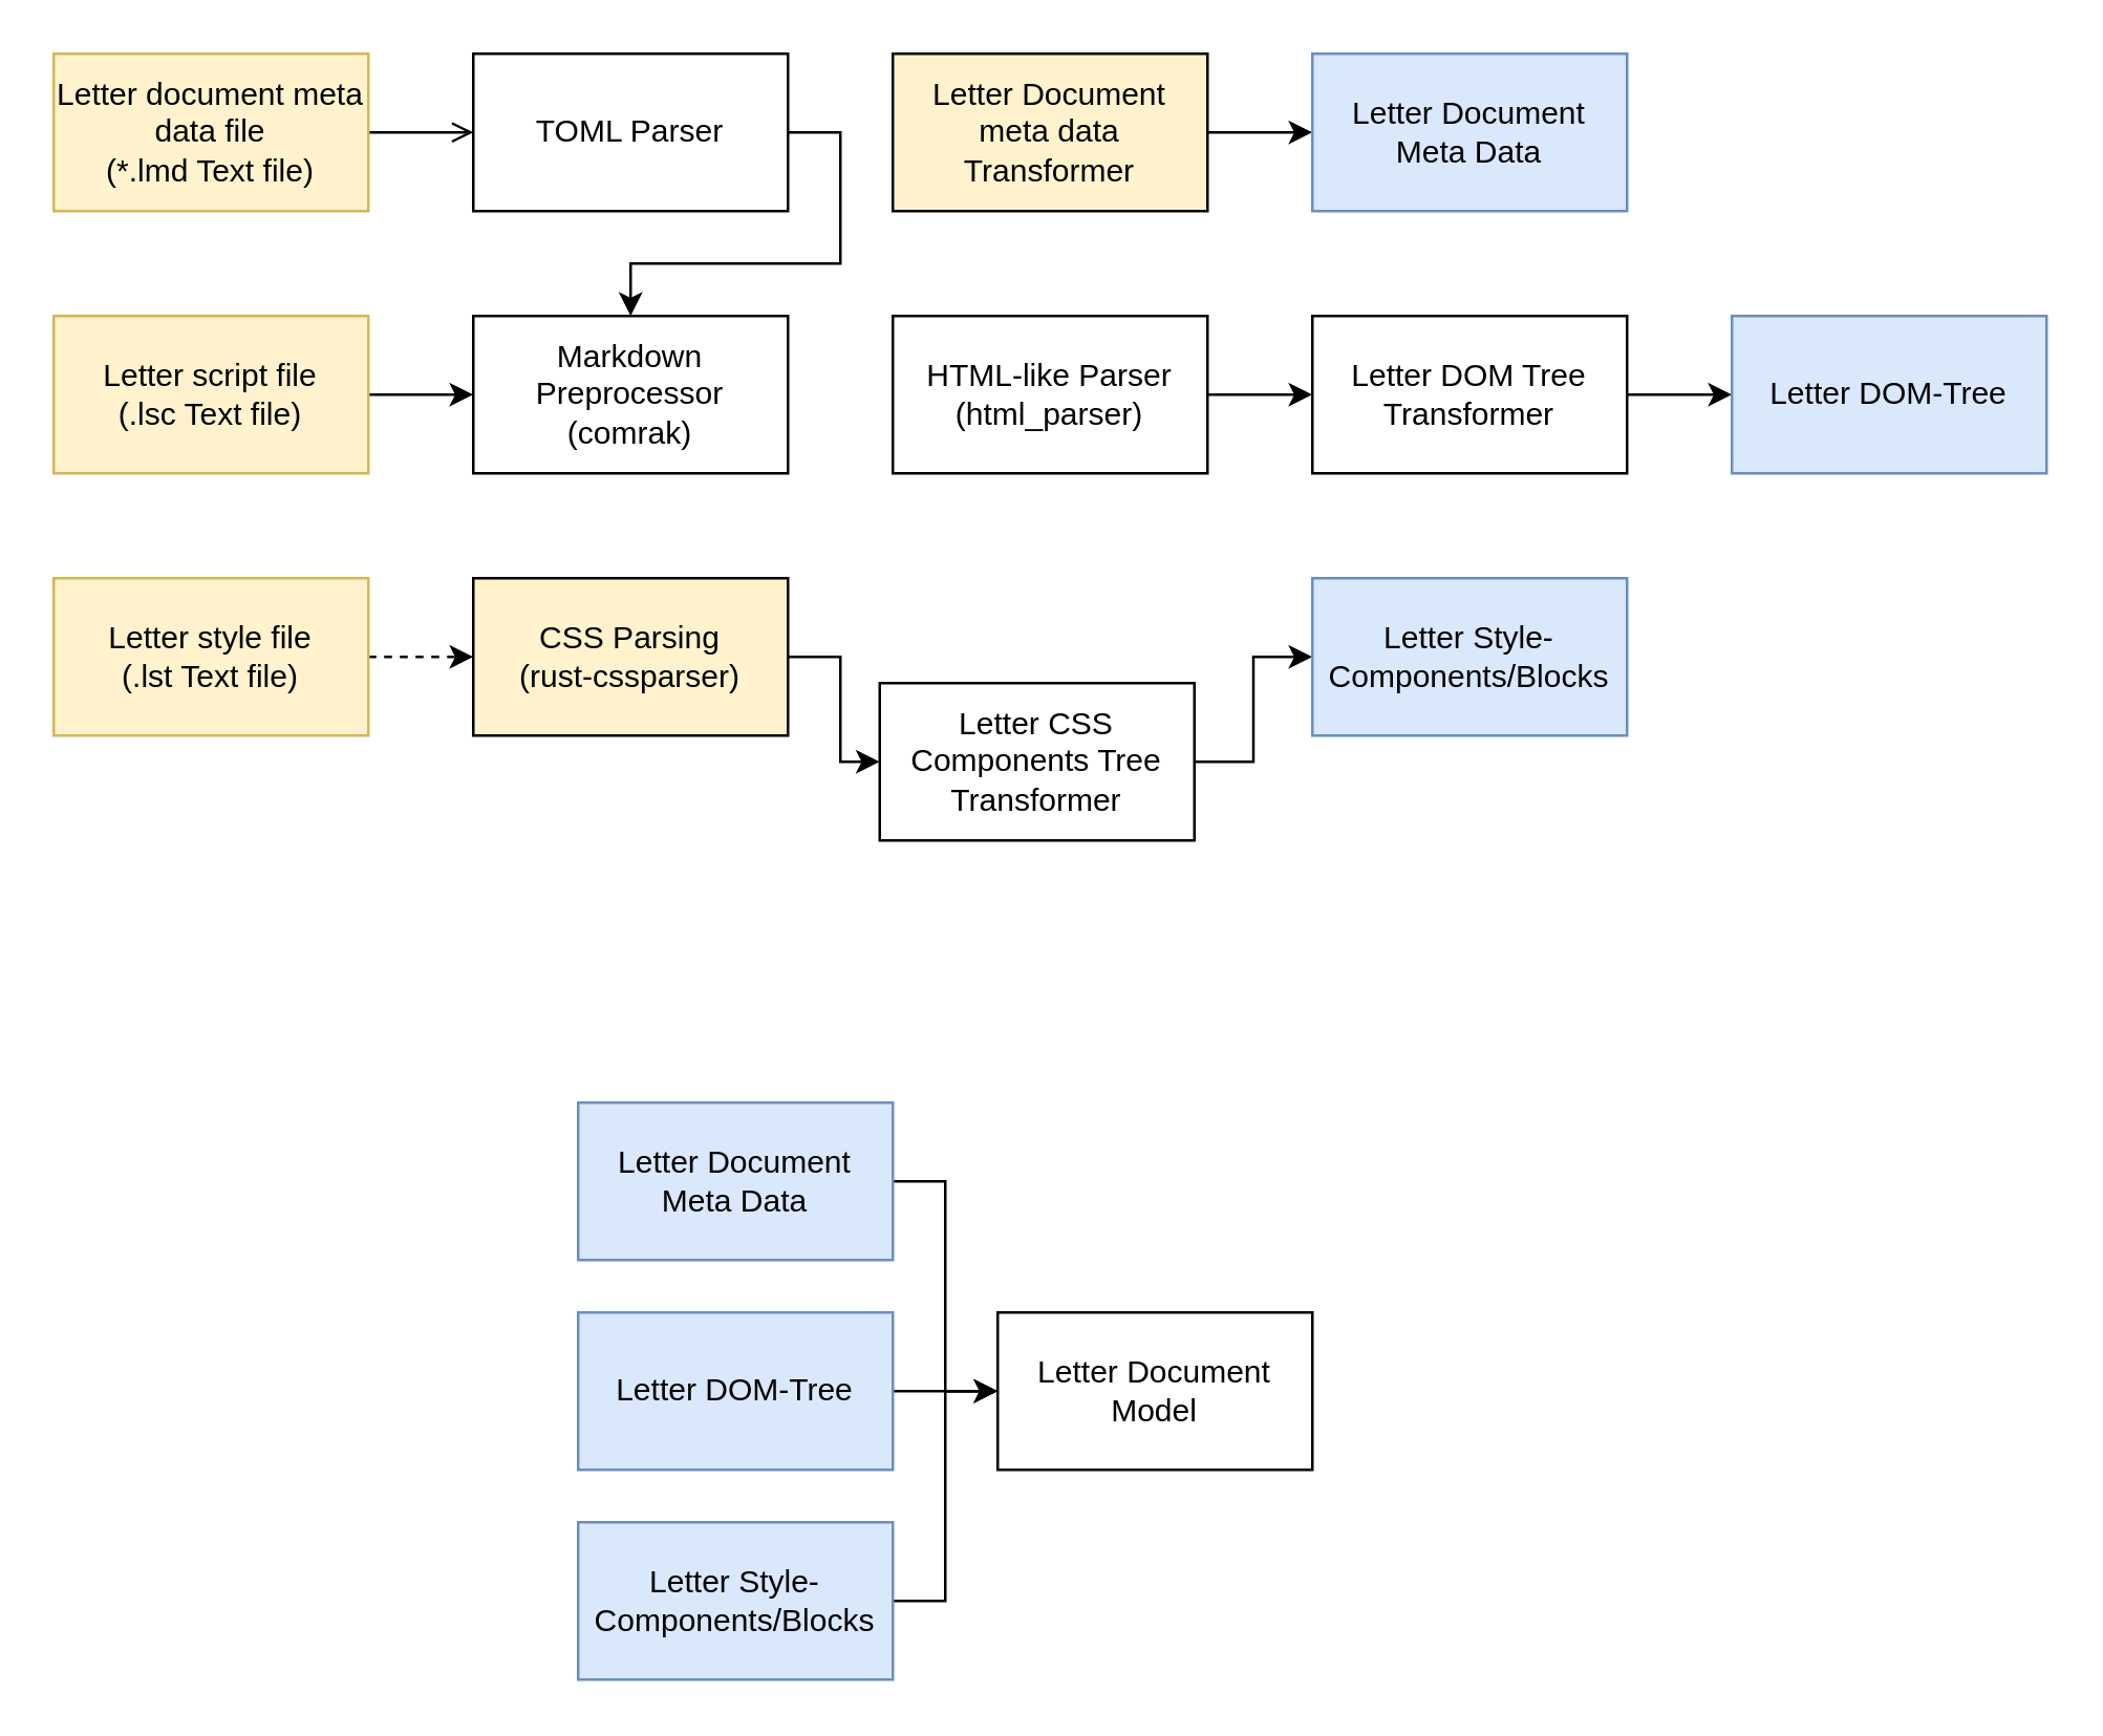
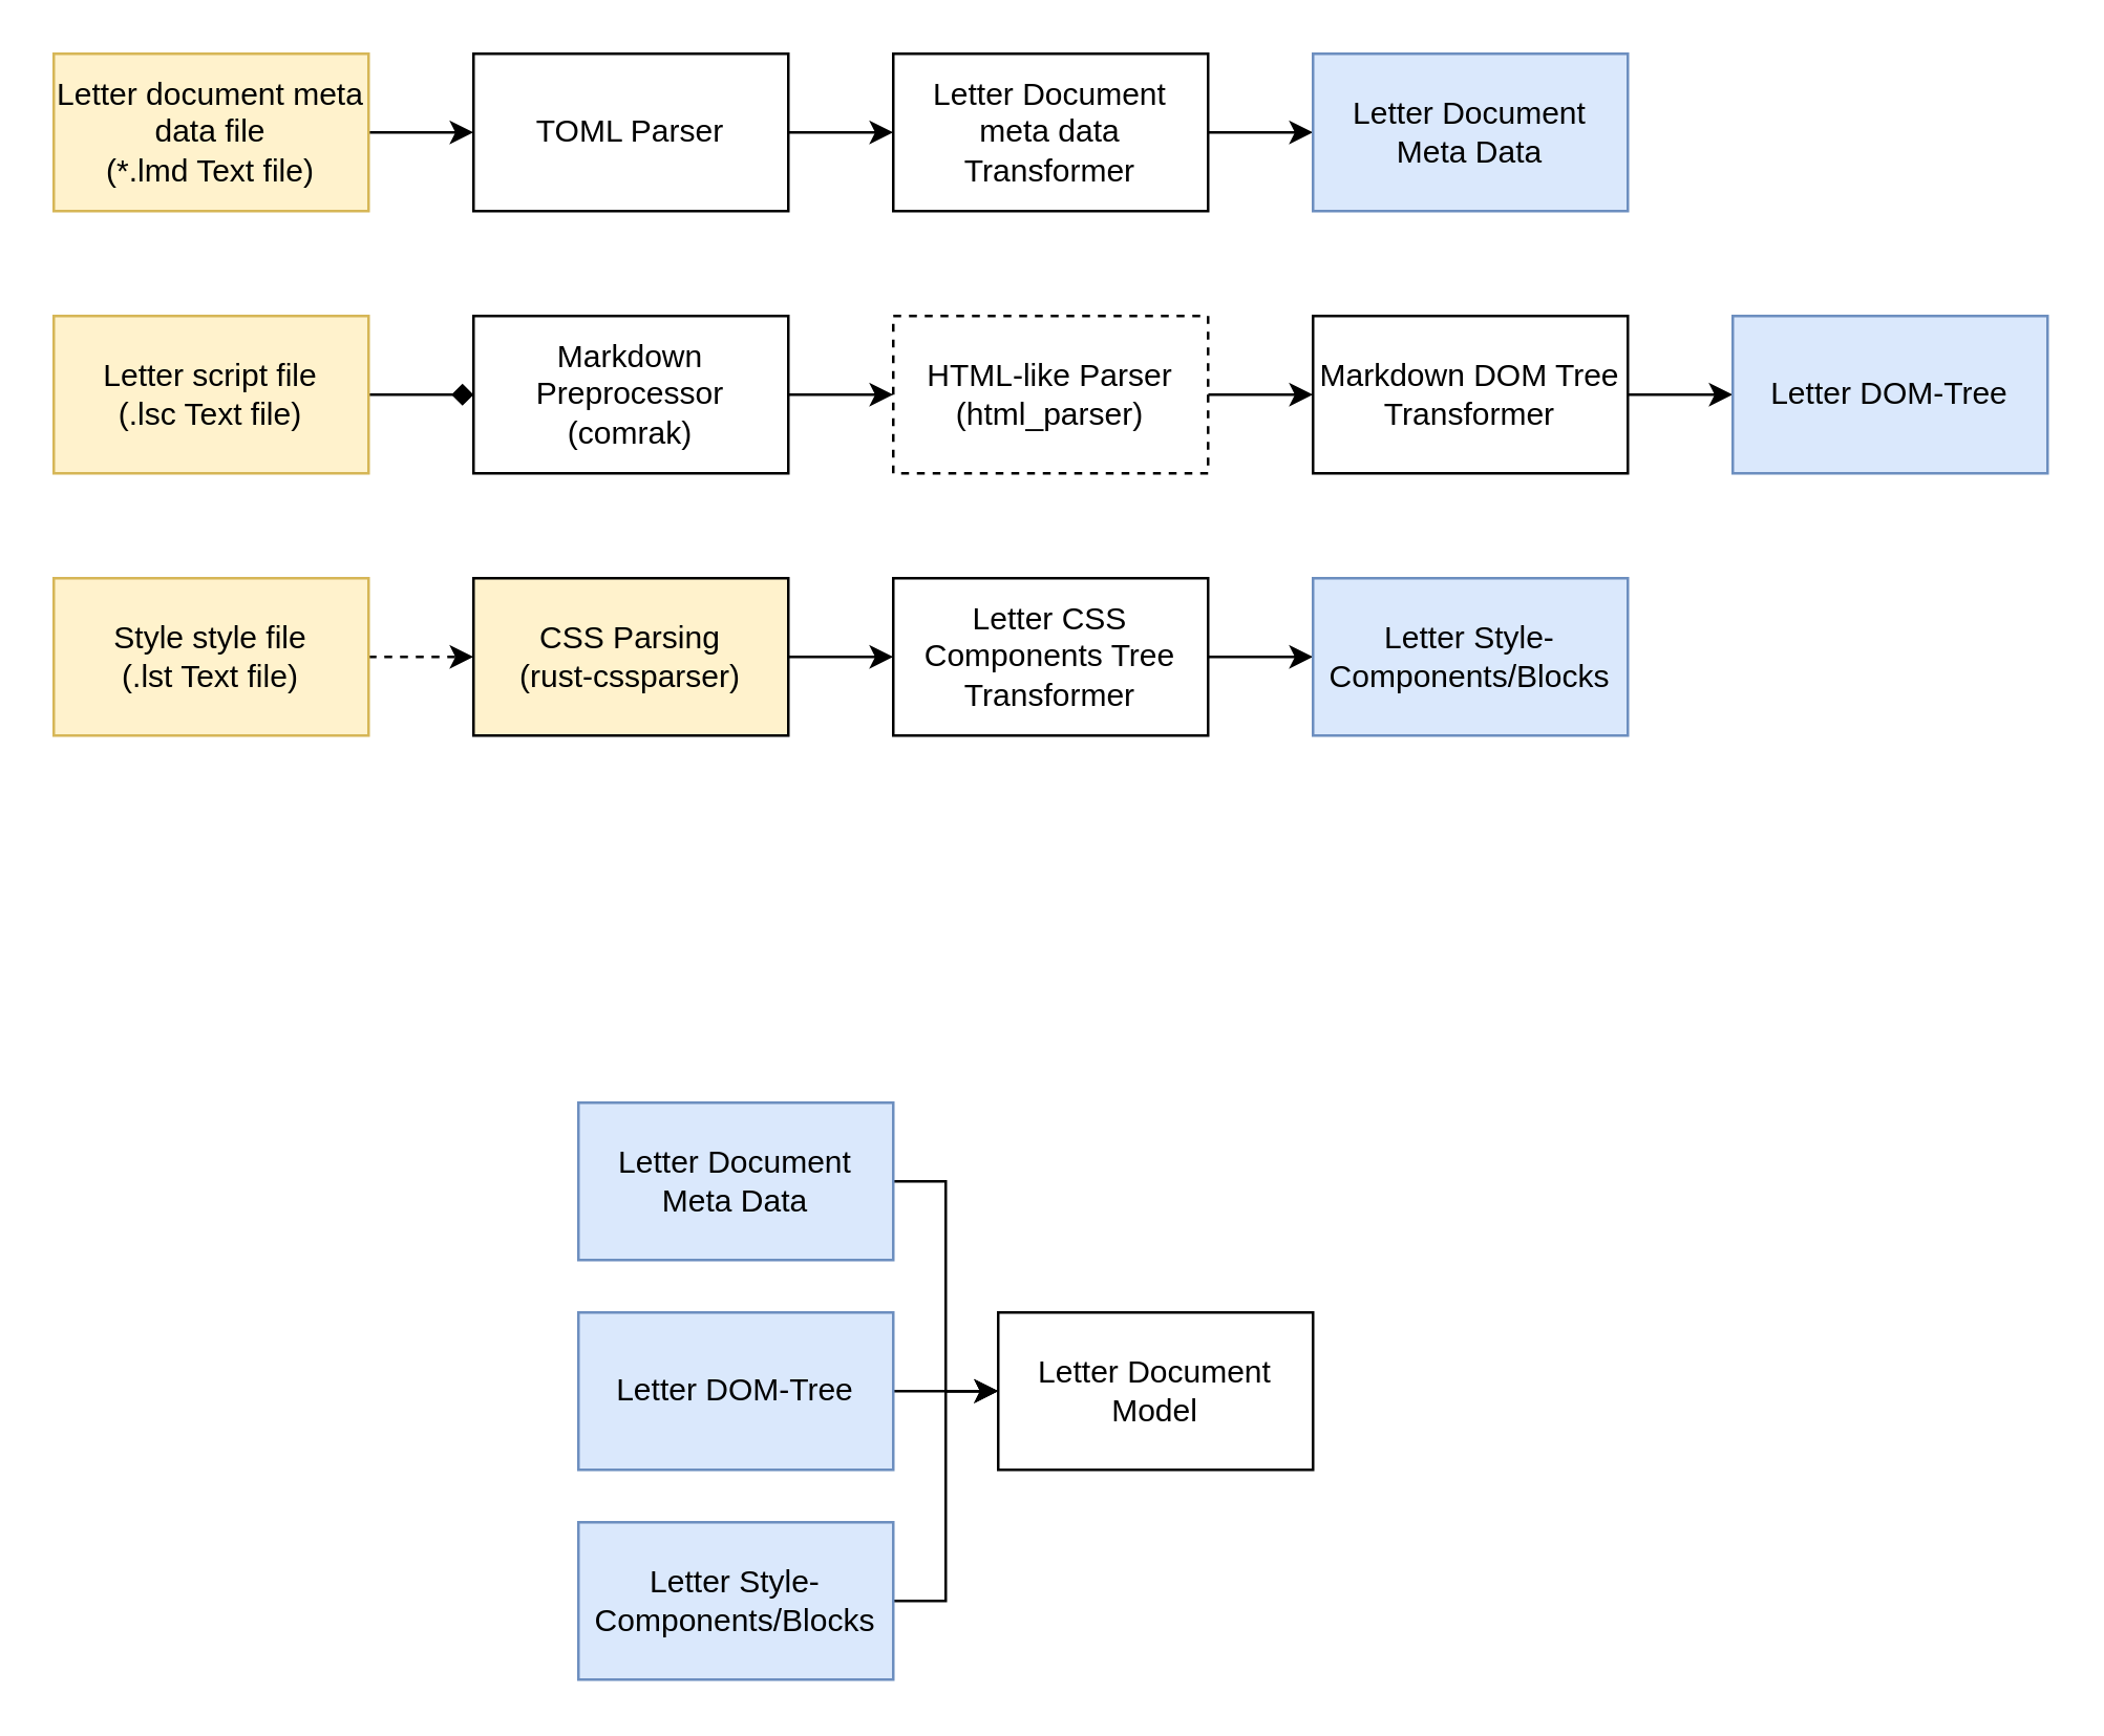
  <mxCell id="0" />
  <mxCell id="1" parent="0" />
- <mxCell id="2" style="edgeStyle=orthogonalEdgeStyle;rounded=0;orthogonalLoop=1;jettySize=auto;html=1;exitX=1;exitY=0.5;exitDx=0;exitDy=0;entryX=0;entryY=0.5;entryDx=0;entryDy=0;" edge="1" parent="1" source="3" target="5"><mxGeometry relative="1" as="geometry" /></mxCell>
+ <mxCell id="2" style="edgeStyle=orthogonalEdgeStyle;rounded=0;orthogonalLoop=1;jettySize=auto;html=1;exitX=1;exitY=0.5;exitDx=0;exitDy=0;entryX=0;entryY=0.5;entryDx=0;entryDy=0;endArrow=diamond;" edge="1" parent="1" source="3" target="5"><mxGeometry relative="1" as="geometry" /></mxCell>
  <mxCell id="3" value="Letter script file&lt;br&gt;(.lsc Text file)" style="rounded=0;whiteSpace=wrap;html=1;fillColor=#fff2cc;strokeColor=#d6b656;" vertex="1" parent="1"><mxGeometry x="20" y="120" width="120" height="60" as="geometry" /></mxCell>
+ <mxCell id="4" style="edgeStyle=orthogonalEdgeStyle;rounded=0;orthogonalLoop=1;jettySize=auto;html=1;exitX=1;exitY=0.5;exitDx=0;exitDy=0;entryX=0;entryY=0.5;entryDx=0;entryDy=0;" edge="1" parent="1" source="5" target="7"><mxGeometry relative="1" as="geometry" /></mxCell>
  <mxCell id="5" value="Markdown Preprocessor (comrak)" style="rounded=0;whiteSpace=wrap;html=1;" vertex="1" parent="1"><mxGeometry x="180" y="120" width="120" height="60" as="geometry" /></mxCell>
  <mxCell id="6" style="edgeStyle=orthogonalEdgeStyle;rounded=0;orthogonalLoop=1;jettySize=auto;html=1;exitX=1;exitY=0.5;exitDx=0;exitDy=0;entryX=0;entryY=0.5;entryDx=0;entryDy=0;" edge="1" parent="1" source="7" target="9"><mxGeometry relative="1" as="geometry" /></mxCell>
- <mxCell id="7" value="HTML-like Parser (html_parser)" style="rounded=0;whiteSpace=wrap;html=1;" vertex="1" parent="1"><mxGeometry x="340" y="120" width="120" height="60" as="geometry" /></mxCell>
+ <mxCell id="7" value="HTML-like Parser (html_parser)" style="rounded=0;whiteSpace=wrap;html=1;dashed=1;" vertex="1" parent="1"><mxGeometry x="340" y="120" width="120" height="60" as="geometry" /></mxCell>
  <mxCell id="8" style="edgeStyle=orthogonalEdgeStyle;rounded=0;orthogonalLoop=1;jettySize=auto;html=1;exitX=1;exitY=0.5;exitDx=0;exitDy=0;entryX=0;entryY=0.5;entryDx=0;entryDy=0;" edge="1" parent="1" source="9" target="18"><mxGeometry relative="1" as="geometry" /></mxCell>
- <mxCell id="9" value="Letter DOM Tree Transformer" style="rounded=0;whiteSpace=wrap;html=1;" vertex="1" parent="1"><mxGeometry x="500" y="120" width="120" height="60" as="geometry" /></mxCell>
+ <mxCell id="9" value="Markdown DOM Tree Transformer" style="rounded=0;whiteSpace=wrap;html=1;" vertex="1" parent="1"><mxGeometry x="500" y="120" width="120" height="60" as="geometry" /></mxCell>
  <mxCell id="10" value="Letter Document Model" style="rounded=0;whiteSpace=wrap;html=1;" vertex="1" parent="1"><mxGeometry x="380" y="500" width="120" height="60" as="geometry" /></mxCell>
  <mxCell id="11" style="edgeStyle=orthogonalEdgeStyle;rounded=0;orthogonalLoop=1;jettySize=auto;html=1;exitX=1;exitY=0.5;exitDx=0;exitDy=0;entryX=0;entryY=0.5;entryDx=0;entryDy=0;dashed=1;" edge="1" source="12" target="14" parent="1"><mxGeometry relative="1" as="geometry" /></mxCell>
- <mxCell id="12" value="Letter style file&lt;br&gt;(.lst Text file)" style="rounded=0;whiteSpace=wrap;html=1;fillColor=#fff2cc;strokeColor=#d6b656;" vertex="1" parent="1"><mxGeometry x="20" y="220" width="120" height="60" as="geometry" /></mxCell>
+ <mxCell id="12" value="Style style file&lt;br&gt;(.lst Text file)" style="rounded=0;whiteSpace=wrap;html=1;fillColor=#fff2cc;strokeColor=#d6b656;" vertex="1" parent="1"><mxGeometry x="20" y="220" width="120" height="60" as="geometry" /></mxCell>
  <mxCell id="13" style="edgeStyle=orthogonalEdgeStyle;rounded=0;orthogonalLoop=1;jettySize=auto;html=1;exitX=1;exitY=0.5;exitDx=0;exitDy=0;entryX=0;entryY=0.5;entryDx=0;entryDy=0;" edge="1" source="14" target="16" parent="1"><mxGeometry relative="1" as="geometry" /></mxCell>
  <mxCell id="14" value="CSS Parsing&lt;br&gt;(rust-cssparser)" style="rounded=0;whiteSpace=wrap;html=1;fillColor=#fff2cc;" vertex="1" parent="1"><mxGeometry x="180" y="220" width="120" height="60" as="geometry" /></mxCell>
  <mxCell id="15" style="edgeStyle=orthogonalEdgeStyle;rounded=0;orthogonalLoop=1;jettySize=auto;html=1;exitX=1;exitY=0.5;exitDx=0;exitDy=0;entryX=0;entryY=0.5;entryDx=0;entryDy=0;" edge="1" source="16" target="17" parent="1"><mxGeometry relative="1" as="geometry" /></mxCell>
- <mxCell id="16" value="Letter CSS Components Tree Transformer" style="rounded=0;whiteSpace=wrap;html=1;" vertex="1" parent="1"><mxGeometry x="335" y="260" width="120" height="60" as="geometry" /></mxCell>
+ <mxCell id="16" value="Letter CSS Components Tree Transformer" style="rounded=0;whiteSpace=wrap;html=1;" vertex="1" parent="1"><mxGeometry x="340" y="220" width="120" height="60" as="geometry" /></mxCell>
  <mxCell id="17" value="Letter Style-Components/Blocks" style="rounded=0;whiteSpace=wrap;html=1;fillColor=#dae8fc;strokeColor=#6c8ebf;" vertex="1" parent="1"><mxGeometry x="500" y="220" width="120" height="60" as="geometry" /></mxCell>
  <mxCell id="18" value="Letter DOM-Tree" style="rounded=0;whiteSpace=wrap;html=1;fillColor=#dae8fc;strokeColor=#6c8ebf;" vertex="1" parent="1"><mxGeometry x="660" y="120" width="120" height="60" as="geometry" /></mxCell>
- <mxCell id="19" style="edgeStyle=orthogonalEdgeStyle;rounded=0;orthogonalLoop=1;jettySize=auto;html=1;exitX=1;exitY=0.5;exitDx=0;exitDy=0;entryX=0;entryY=0.5;entryDx=0;entryDy=0;endArrow=open;" edge="1" parent="1" source="20" target="22"><mxGeometry relative="1" as="geometry" /></mxCell>
+ <mxCell id="19" style="edgeStyle=orthogonalEdgeStyle;rounded=0;orthogonalLoop=1;jettySize=auto;html=1;exitX=1;exitY=0.5;exitDx=0;exitDy=0;entryX=0;entryY=0.5;entryDx=0;entryDy=0;" edge="1" parent="1" source="20" target="22"><mxGeometry relative="1" as="geometry" /></mxCell>
  <mxCell id="20" value="Letter document meta data file&lt;br&gt;(*.lmd Text file)" style="rounded=0;whiteSpace=wrap;html=1;fillColor=#fff2cc;strokeColor=#d6b656;" vertex="1" parent="1"><mxGeometry x="20" y="20" width="120" height="60" as="geometry" /></mxCell>
- <mxCell id="21" style="edgeStyle=orthogonalEdgeStyle;rounded=0;orthogonalLoop=1;jettySize=auto;html=1;exitX=1;exitY=0.5;exitDx=0;exitDy=0;" edge="1" parent="1" source="22" target="5"><mxGeometry relative="1" as="geometry" /></mxCell>
+ <mxCell id="21" style="edgeStyle=orthogonalEdgeStyle;rounded=0;orthogonalLoop=1;jettySize=auto;html=1;exitX=1;exitY=0.5;exitDx=0;exitDy=0;entryX=0;entryY=0.5;entryDx=0;entryDy=0;" edge="1" parent="1" source="22" target="24"><mxGeometry relative="1" as="geometry" /></mxCell>
  <mxCell id="22" value="TOML Parser" style="rounded=0;whiteSpace=wrap;html=1;" vertex="1" parent="1"><mxGeometry x="180" y="20" width="120" height="60" as="geometry" /></mxCell>
  <mxCell id="23" style="edgeStyle=orthogonalEdgeStyle;rounded=0;orthogonalLoop=1;jettySize=auto;html=1;exitX=1;exitY=0.5;exitDx=0;exitDy=0;entryX=0;entryY=0.5;entryDx=0;entryDy=0;" edge="1" parent="1" source="24" target="25"><mxGeometry relative="1" as="geometry" /></mxCell>
- <mxCell id="24" value="Letter Document meta data Transformer" style="rounded=0;whiteSpace=wrap;html=1;fillColor=#fff2cc;" vertex="1" parent="1"><mxGeometry x="340" y="20" width="120" height="60" as="geometry" /></mxCell>
+ <mxCell id="24" value="Letter Document meta data Transformer" style="rounded=0;whiteSpace=wrap;html=1;" vertex="1" parent="1"><mxGeometry x="340" y="20" width="120" height="60" as="geometry" /></mxCell>
  <mxCell id="25" value="Letter Document Meta Data" style="rounded=0;whiteSpace=wrap;html=1;fillColor=#dae8fc;strokeColor=#6c8ebf;" vertex="1" parent="1"><mxGeometry x="500" y="20" width="120" height="60" as="geometry" /></mxCell>
  <mxCell id="26" style="edgeStyle=orthogonalEdgeStyle;rounded=0;orthogonalLoop=1;jettySize=auto;html=1;exitX=1;exitY=0.5;exitDx=0;exitDy=0;entryX=0;entryY=0.5;entryDx=0;entryDy=0;" edge="1" parent="1" source="27" target="10"><mxGeometry relative="1" as="geometry" /></mxCell>
  <mxCell id="27" value="Letter Document Meta Data" style="rounded=0;whiteSpace=wrap;html=1;fillColor=#dae8fc;strokeColor=#6c8ebf;" vertex="1" parent="1"><mxGeometry x="220" y="420" width="120" height="60" as="geometry" /></mxCell>
  <mxCell id="28" style="edgeStyle=orthogonalEdgeStyle;rounded=0;orthogonalLoop=1;jettySize=auto;html=1;exitX=1;exitY=0.5;exitDx=0;exitDy=0;" edge="1" parent="1" source="29"><mxGeometry relative="1" as="geometry"><mxPoint x="380" y="530" as="targetPoint" /></mxGeometry></mxCell>
  <mxCell id="29" value="Letter DOM-Tree" style="rounded=0;whiteSpace=wrap;html=1;fillColor=#dae8fc;strokeColor=#6c8ebf;" vertex="1" parent="1"><mxGeometry x="220" y="500" width="120" height="60" as="geometry" /></mxCell>
  <mxCell id="30" style="edgeStyle=orthogonalEdgeStyle;rounded=0;orthogonalLoop=1;jettySize=auto;html=1;exitX=1;exitY=0.5;exitDx=0;exitDy=0;entryX=0;entryY=0.5;entryDx=0;entryDy=0;" edge="1" parent="1" source="31" target="10"><mxGeometry relative="1" as="geometry" /></mxCell>
  <mxCell id="31" value="Letter Style-Components/Blocks" style="rounded=0;whiteSpace=wrap;html=1;fillColor=#dae8fc;strokeColor=#6c8ebf;" vertex="1" parent="1"><mxGeometry x="220" y="580" width="120" height="60" as="geometry" /></mxCell>
